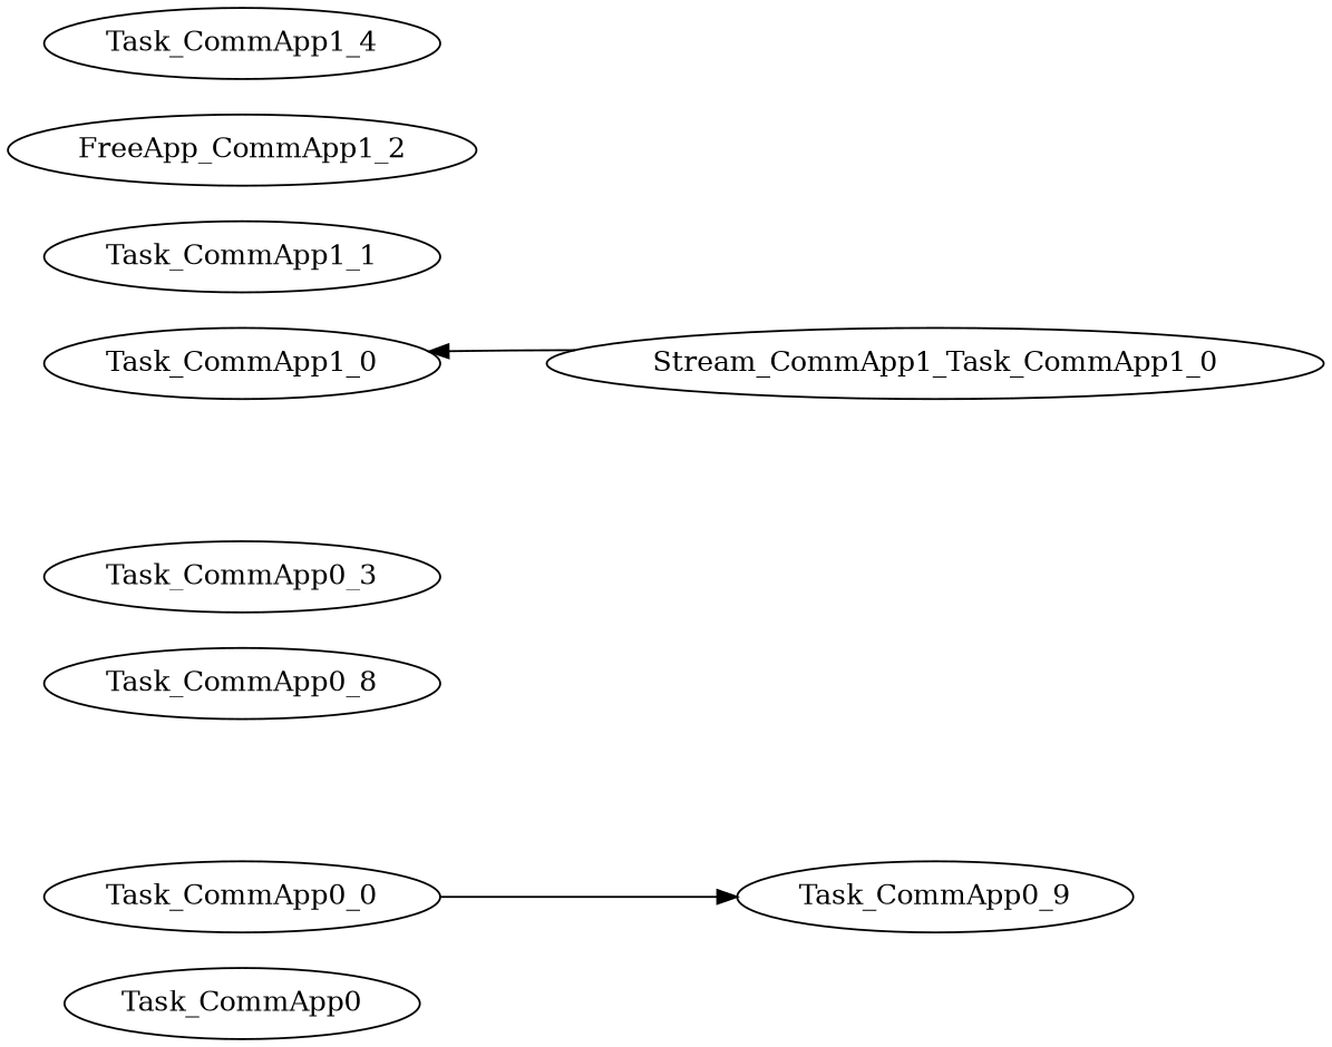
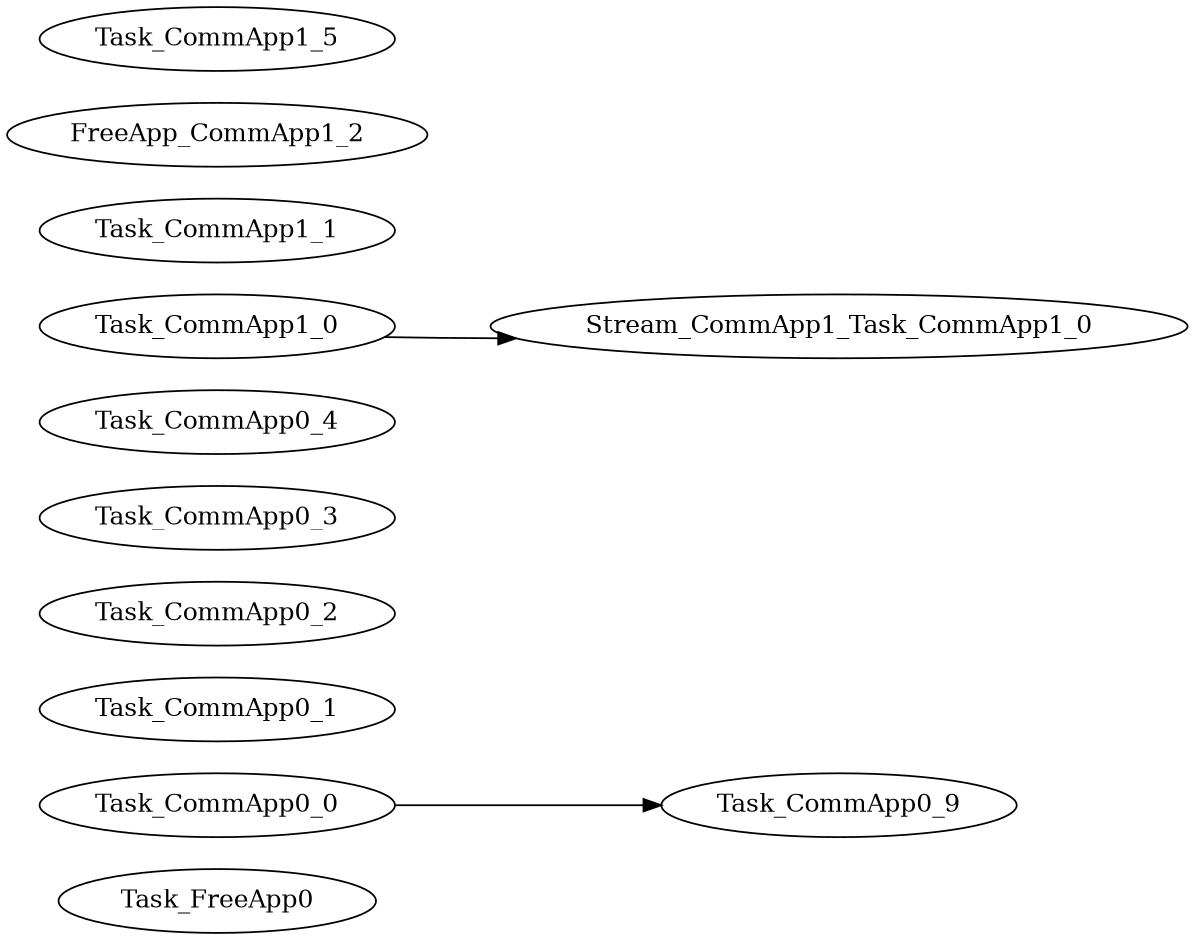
  strict digraph {
    rankdir=LR
-   Task_FreeApp0 [label=Task_CommApp0]
+   Task_FreeApp0
    n2 [label=Task_CommApp0_9]
    Task_CommApp0_0
-   Task_CommApp0_2 [label=Task_CommApp0_8]
+   Task_CommApp0_1
+   Task_CommApp0_2
    Task_CommApp0_3
+   Task_CommApp0_4
    Task_CommApp1_0
    Stream_CommApp1_Task_CommApp1_0
    Task_CommApp1_1
    n11 [label=FreeApp_CommApp1_2]
-   Task_CommApp1_4
+   Task_CommApp1_4 [label=Task_CommApp1_5]
    Task_CommApp0_0 -> n2
-   Stream_CommApp1_Task_CommApp1_0 -> Task_CommApp1_0
+   Task_CommApp1_0 -> Stream_CommApp1_Task_CommApp1_0
  }
